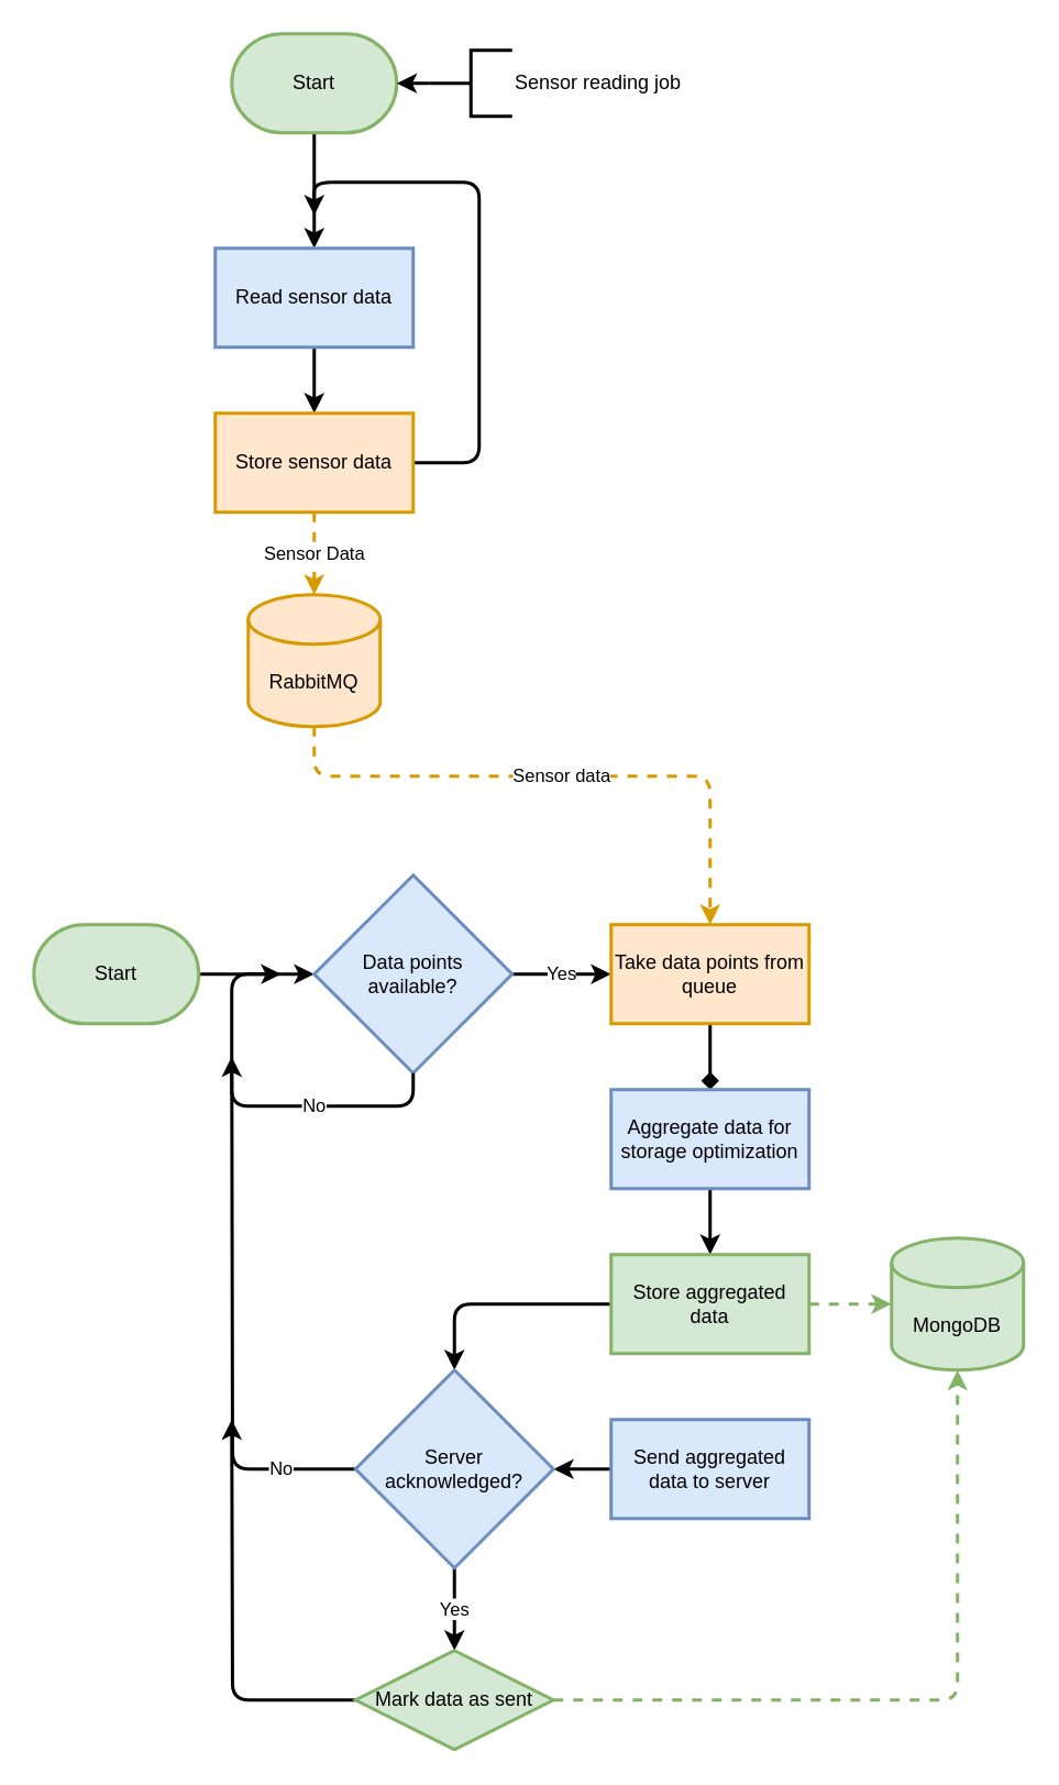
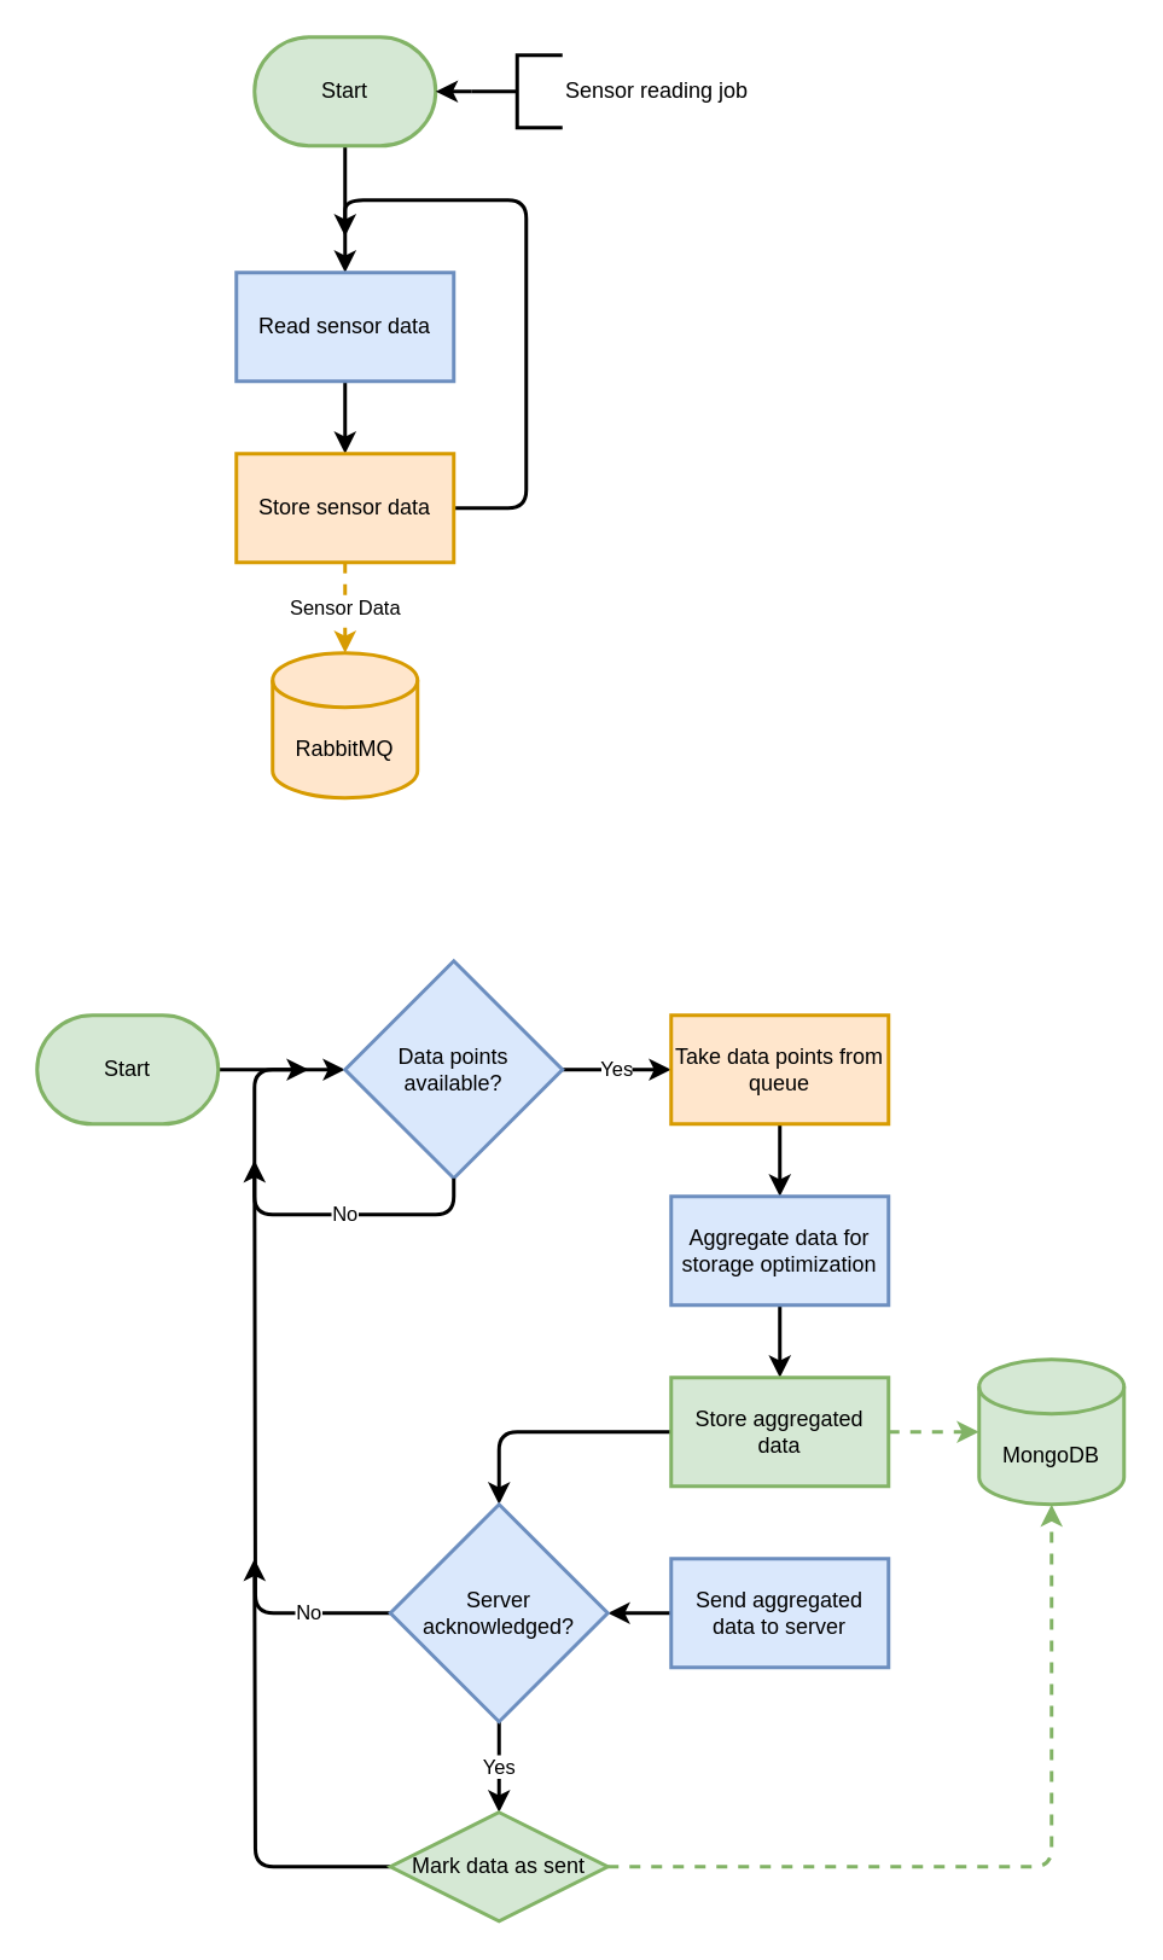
  <mxCell id="0" />
  <mxCell id="1" parent="0" />
  <mxCell id="2" style="edgeStyle=orthogonalEdgeStyle;rounded=1;orthogonalLoop=1;jettySize=auto;html=1;entryX=0.5;entryY=0;entryDx=0;entryDy=0;strokeWidth=2;" edge="1" parent="1" source="3" target="6"><mxGeometry relative="1" as="geometry" /></mxCell>
  <mxCell id="3" value="Start" style="strokeWidth=2;html=1;shape=mxgraph.flowchart.terminator;whiteSpace=wrap;fillColor=#d5e8d4;strokeColor=#82b366;" vertex="1" parent="1"><mxGeometry x="140" y="20" width="100" height="60" as="geometry" /></mxCell>
  <mxCell id="4" value="Sensor Data" style="edgeStyle=orthogonalEdgeStyle;rounded=1;orthogonalLoop=1;jettySize=auto;html=1;entryX=0.5;entryY=0;entryDx=0;entryDy=0;entryPerimeter=0;strokeWidth=2;fillColor=#ffe6cc;strokeColor=#d79b00;dashed=1;exitX=0.5;exitY=1;exitDx=0;exitDy=0;" edge="1" parent="1" source="25" target="8"><mxGeometry relative="1" as="geometry" /></mxCell>
  <mxCell id="5" style="edgeStyle=orthogonalEdgeStyle;rounded=1;orthogonalLoop=1;jettySize=auto;html=1;entryX=0.5;entryY=0;entryDx=0;entryDy=0;strokeWidth=2;endArrow=classic;endFill=1;" edge="1" parent="1" source="6" target="25"><mxGeometry relative="1" as="geometry" /></mxCell>
  <mxCell id="6" value="Read sensor data" style="rounded=0;whiteSpace=wrap;html=1;strokeWidth=2;fillColor=#dae8fc;strokeColor=#6c8ebf;" vertex="1" parent="1"><mxGeometry x="130" y="150" width="120" height="60" as="geometry" /></mxCell>
- <mxCell id="7" value="Sensor data" style="edgeStyle=orthogonalEdgeStyle;rounded=1;orthogonalLoop=1;jettySize=auto;html=1;entryX=0.5;entryY=0;entryDx=0;entryDy=0;strokeWidth=2;fillColor=#ffe6cc;strokeColor=#d79b00;dashed=1;endArrow=classic;endFill=1;" edge="1" parent="1" source="8" target="18"><mxGeometry relative="1" as="geometry"><Array as="points"><mxPoint x="190" y="470" /><mxPoint x="430" y="470" /></Array></mxGeometry></mxCell>
  <mxCell id="8" value="RabbitMQ" style="shape=cylinder3;whiteSpace=wrap;html=1;boundedLbl=1;backgroundOutline=1;size=15;strokeWidth=2;fillColor=#ffe6cc;strokeColor=#d79b00;" vertex="1" parent="1"><mxGeometry x="150" y="360" width="80" height="80" as="geometry" /></mxCell>
  <mxCell id="9" value="MongoDB" style="shape=cylinder3;whiteSpace=wrap;html=1;boundedLbl=1;backgroundOutline=1;size=15;strokeWidth=2;fillColor=#d5e8d4;strokeColor=#82b366;" vertex="1" parent="1"><mxGeometry x="540" y="750" width="80" height="80" as="geometry" /></mxCell>
  <mxCell id="10" value="" style="endArrow=classic;html=1;rounded=1;strokeWidth=2;exitX=1;exitY=0.5;exitDx=0;exitDy=0;" edge="1" parent="1" source="25"><mxGeometry width="50" height="50" relative="1" as="geometry"><mxPoint x="700" y="160" as="sourcePoint" /><mxPoint x="190" y="130" as="targetPoint" /><Array as="points"><mxPoint x="290" y="280" /><mxPoint x="290" y="110" /><mxPoint x="190" y="110" /></Array></mxGeometry></mxCell>
  <mxCell id="11" style="edgeStyle=orthogonalEdgeStyle;rounded=1;orthogonalLoop=1;jettySize=auto;html=1;entryX=1;entryY=0.5;entryDx=0;entryDy=0;entryPerimeter=0;strokeWidth=2;" edge="1" parent="1" source="12" target="3"><mxGeometry relative="1" as="geometry" /></mxCell>
  <mxCell id="12" value="Sensor reading job" style="strokeWidth=2;html=1;shape=mxgraph.flowchart.annotation_2;align=left;labelPosition=right;pointerEvents=1;" vertex="1" parent="1"><mxGeometry x="260" y="30" width="50" height="40" as="geometry" /></mxCell>
  <mxCell id="13" style="edgeStyle=orthogonalEdgeStyle;rounded=1;orthogonalLoop=1;jettySize=auto;html=1;entryX=0;entryY=0.5;entryDx=0;entryDy=0;strokeWidth=2;" edge="1" parent="1" source="14" target="16"><mxGeometry relative="1" as="geometry" /></mxCell>
  <mxCell id="14" value="Start" style="strokeWidth=2;html=1;shape=mxgraph.flowchart.terminator;whiteSpace=wrap;fillColor=#d5e8d4;strokeColor=#82b366;" vertex="1" parent="1"><mxGeometry x="20" y="560" width="100" height="60" as="geometry" /></mxCell>
  <mxCell id="15" value="Yes" style="edgeStyle=orthogonalEdgeStyle;rounded=1;orthogonalLoop=1;jettySize=auto;html=1;entryX=0;entryY=0.5;entryDx=0;entryDy=0;strokeWidth=2;endArrow=classic;endFill=1;" edge="1" parent="1" source="16" target="18"><mxGeometry relative="1" as="geometry" /></mxCell>
  <mxCell id="16" value="Data points available?" style="rhombus;whiteSpace=wrap;html=1;strokeWidth=2;fillColor=#dae8fc;strokeColor=#6c8ebf;" vertex="1" parent="1"><mxGeometry x="190" y="530" width="120" height="120" as="geometry" /></mxCell>
- <mxCell id="17" style="edgeStyle=orthogonalEdgeStyle;rounded=1;orthogonalLoop=1;jettySize=auto;html=1;entryX=0.5;entryY=0;entryDx=0;entryDy=0;strokeWidth=2;endArrow=diamond;endFill=1;" edge="1" parent="1" source="18" target="20"><mxGeometry relative="1" as="geometry" /></mxCell>
+ <mxCell id="17" style="edgeStyle=orthogonalEdgeStyle;rounded=1;orthogonalLoop=1;jettySize=auto;html=1;entryX=0.5;entryY=0;entryDx=0;entryDy=0;strokeWidth=2;endArrow=classic;endFill=1;" edge="1" parent="1" source="18" target="20"><mxGeometry relative="1" as="geometry" /></mxCell>
  <mxCell id="18" value="Take data points from queue" style="rounded=0;whiteSpace=wrap;html=1;strokeWidth=2;fillColor=#ffe6cc;strokeColor=#d79b00;" vertex="1" parent="1"><mxGeometry x="370" y="560" width="120" height="60" as="geometry" /></mxCell>
  <mxCell id="19" style="edgeStyle=orthogonalEdgeStyle;rounded=1;orthogonalLoop=1;jettySize=auto;html=1;entryX=0.5;entryY=0;entryDx=0;entryDy=0;strokeWidth=2;endArrow=classic;endFill=1;" edge="1" parent="1" source="20" target="23"><mxGeometry relative="1" as="geometry" /></mxCell>
  <mxCell id="20" value="Aggregate data for storage optimization" style="rounded=0;whiteSpace=wrap;html=1;strokeWidth=2;fillColor=#dae8fc;strokeColor=#6c8ebf;" vertex="1" parent="1"><mxGeometry x="370" y="660" width="120" height="60" as="geometry" /></mxCell>
  <mxCell id="21" style="edgeStyle=orthogonalEdgeStyle;rounded=1;orthogonalLoop=1;jettySize=auto;html=1;entryX=0;entryY=0.5;entryDx=0;entryDy=0;entryPerimeter=0;strokeWidth=2;endArrow=classic;endFill=1;fillColor=#d5e8d4;strokeColor=#82b366;dashed=1;" edge="1" parent="1" source="23" target="9"><mxGeometry relative="1" as="geometry" /></mxCell>
  <mxCell id="22" style="edgeStyle=orthogonalEdgeStyle;rounded=1;orthogonalLoop=1;jettySize=auto;html=1;strokeWidth=2;endArrow=classic;endFill=1;" edge="1" parent="1" source="23" target="30"><mxGeometry relative="1" as="geometry"><mxPoint x="430" y="870" as="targetPoint" /></mxGeometry></mxCell>
  <mxCell id="23" value="Store aggregated data" style="rounded=0;whiteSpace=wrap;html=1;strokeWidth=2;fillColor=#d5e8d4;strokeColor=#82b366;" vertex="1" parent="1"><mxGeometry x="370" y="760" width="120" height="60" as="geometry" /></mxCell>
  <mxCell id="24" value="No" style="edgeStyle=orthogonalEdgeStyle;rounded=1;orthogonalLoop=1;jettySize=auto;html=1;strokeWidth=2;endArrow=classic;endFill=1;exitX=0.5;exitY=1;exitDx=0;exitDy=0;" edge="1" parent="1" source="16"><mxGeometry x="-0.333" relative="1" as="geometry"><mxPoint x="170" y="590" as="targetPoint" /><Array as="points"><mxPoint x="250" y="670" /><mxPoint x="140" y="670" /><mxPoint x="140" y="590" /></Array><mxPoint as="offset" /></mxGeometry></mxCell>
  <mxCell id="25" value="Store sensor data" style="rounded=0;whiteSpace=wrap;html=1;strokeWidth=2;fillColor=#ffe6cc;strokeColor=#d79b00;" vertex="1" parent="1"><mxGeometry x="130" y="250" width="120" height="60" as="geometry" /></mxCell>
  <mxCell id="26" style="edgeStyle=orthogonalEdgeStyle;rounded=1;orthogonalLoop=1;jettySize=auto;html=1;entryX=1;entryY=0.5;entryDx=0;entryDy=0;strokeWidth=2;endArrow=classic;endFill=1;" edge="1" parent="1" source="27" target="30"><mxGeometry relative="1" as="geometry" /></mxCell>
  <mxCell id="27" value="Send aggregated data to server" style="rounded=0;whiteSpace=wrap;html=1;strokeWidth=2;fillColor=#dae8fc;strokeColor=#6c8ebf;" vertex="1" parent="1"><mxGeometry x="370" y="860" width="120" height="60" as="geometry" /></mxCell>
  <mxCell id="28" value="No" style="edgeStyle=orthogonalEdgeStyle;rounded=1;orthogonalLoop=1;jettySize=auto;html=1;strokeWidth=2;endArrow=classic;endFill=1;" edge="1" parent="1" source="30"><mxGeometry x="-0.723" relative="1" as="geometry"><mxPoint x="140" y="640" as="targetPoint" /><mxPoint as="offset" /></mxGeometry></mxCell>
  <mxCell id="29" value="Yes" style="edgeStyle=orthogonalEdgeStyle;rounded=1;orthogonalLoop=1;jettySize=auto;html=1;entryX=0.5;entryY=0;entryDx=0;entryDy=0;strokeWidth=2;endArrow=classic;endFill=1;" edge="1" parent="1" source="30" target="33"><mxGeometry relative="1" as="geometry" /></mxCell>
  <mxCell id="30" value="Server acknowledged?" style="rhombus;whiteSpace=wrap;html=1;strokeWidth=2;fillColor=#dae8fc;strokeColor=#6c8ebf;" vertex="1" parent="1"><mxGeometry x="215" y="830" width="120" height="120" as="geometry" /></mxCell>
  <mxCell id="31" style="edgeStyle=orthogonalEdgeStyle;rounded=1;orthogonalLoop=1;jettySize=auto;html=1;entryX=0.5;entryY=1;entryDx=0;entryDy=0;entryPerimeter=0;strokeWidth=2;endArrow=classic;endFill=1;fillColor=#d5e8d4;strokeColor=#82b366;dashed=1;" edge="1" parent="1" source="33" target="9"><mxGeometry relative="1" as="geometry" /></mxCell>
  <mxCell id="32" style="edgeStyle=orthogonalEdgeStyle;rounded=1;orthogonalLoop=1;jettySize=auto;html=1;strokeWidth=2;endArrow=classic;endFill=1;" edge="1" parent="1" source="33"><mxGeometry relative="1" as="geometry"><mxPoint x="140" y="860" as="targetPoint" /></mxGeometry></mxCell>
  <mxCell id="33" value="Mark data as sent" style="rhombus;whiteSpace=wrap;html=1;strokeWidth=2;fillColor=#d5e8d4;strokeColor=#82b366;" vertex="1" parent="1"><mxGeometry x="215" y="1000" width="120" height="60" as="geometry" /></mxCell>
